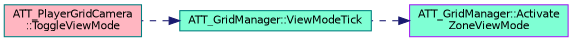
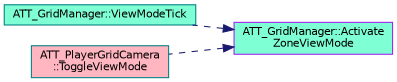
  digraph {
    rankdir=RL
    node [color=teal fillcolor=aquamarine fontname=Helvetica fontsize=10 shape=record style=filled]
    edge [color=midnightblue dir=back fontname=Helvetica fontsize=10 labelfontname=Helvetica labelfontsize=10 style=dashed]
    n1 [fontcolor=black height=0.2 label="ATT_GridManager::ViewModeTick" width=0.4]
    n2 [color=purple height=0.2 label="ATT_GridManager::Activate\lZoneViewMode" width=0.4]
    n3 [fillcolor=lightpink height=0.2 label="ATT_PlayerGridCamera\l::ToggleViewMode" width=0.4]
    n2 -> n1
-   n1 -> n3
+   n2 -> n3
  }
